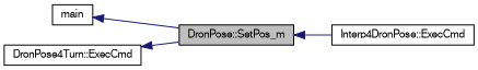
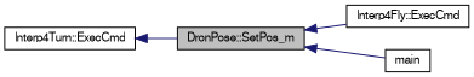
  digraph {
    rankdir=LR
    node [color=black fillcolor=white fontname=FreeSans fontsize=10 shape=record style=filled]
    edge [color=midnightblue dir=back fontname=FreeSans fontsize=10 labelfontname=FreeSans labelfontsize=10 style=solid]
    n1 [fillcolor=grey75 fontcolor=black height=0.2 label="DronPose::SetPos_m" width=0.4]
-   n2 [height=0.2 label="Interp4DronPose::ExecCmd" width=0.4]
+   n2 [height=0.2 label="Interp4Fly::ExecCmd" width=0.4]
    n3 [height=0.2 label=main width=0.4]
-   n4 [height=0.2 label="DronPose4Turn::ExecCmd" width=0.4]
+   n4 [height=0.2 label="Interp4Turn::ExecCmd" width=0.4]
    n1 -> n2
-   n3 -> n1
+   n1 -> n3
    n4 -> n1
  }
